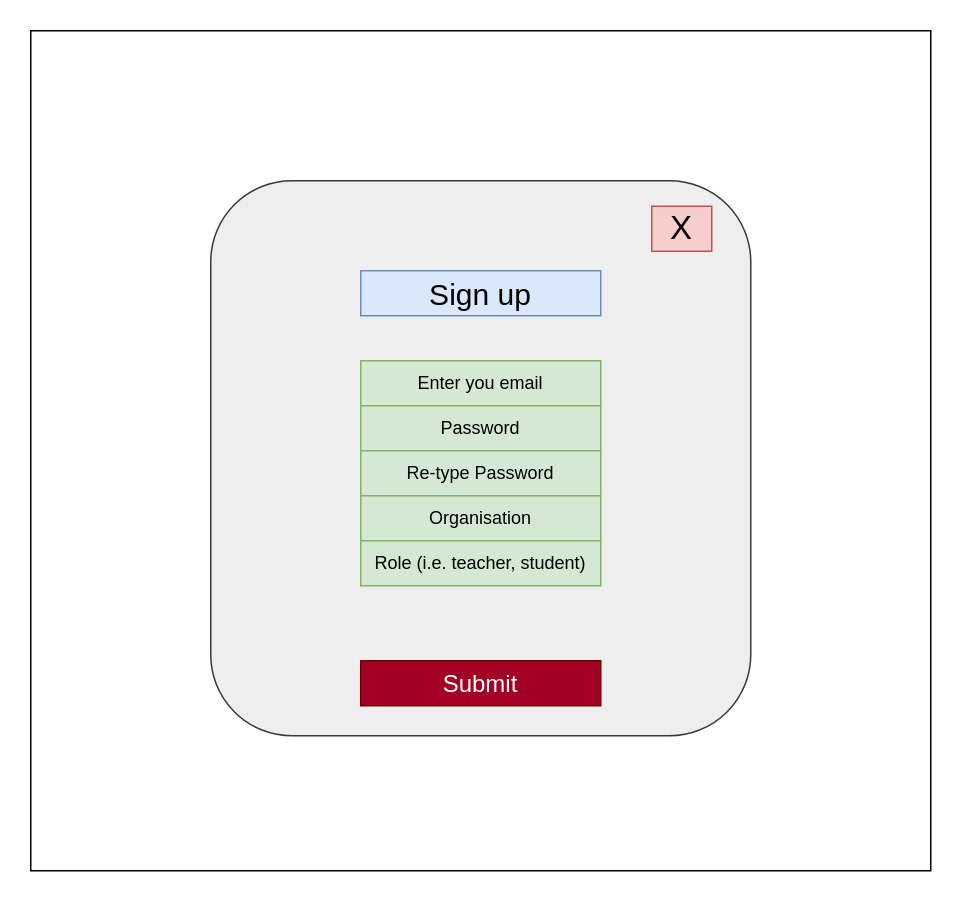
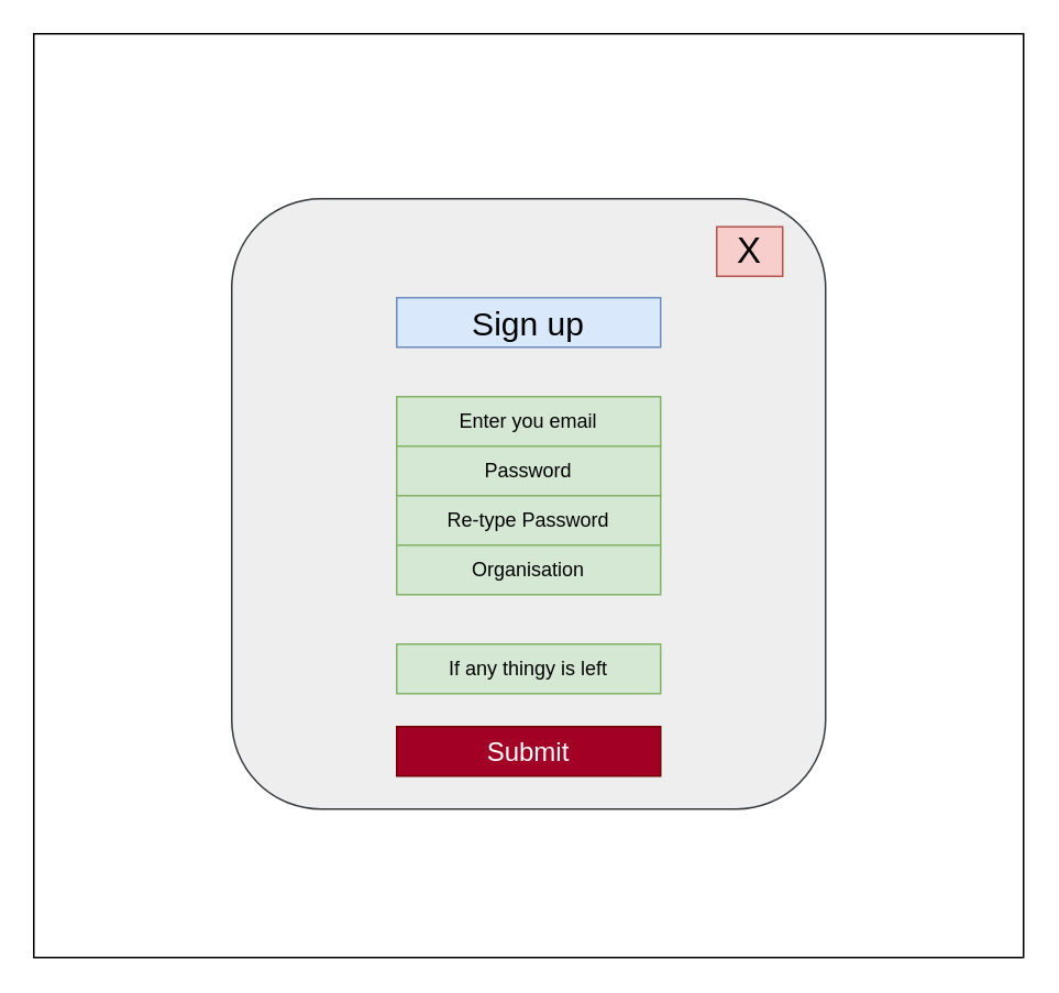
  <mxCell id="0" />
  <mxCell id="1" parent="0" />
  <mxCell id="2" value="" style="rounded=0;whiteSpace=wrap;html=1;" vertex="1" parent="1"><mxGeometry x="20" y="20" width="600" height="560" as="geometry" /></mxCell>
  <mxCell id="3" value="" style="rounded=1;whiteSpace=wrap;html=1;fillColor=#eeeeee;strokeColor=#36393d;" vertex="1" parent="1"><mxGeometry x="140" y="120" width="360" height="370" as="geometry" /></mxCell>
  <mxCell id="4" value="Enter you email" style="text;html=1;align=center;verticalAlign=middle;whiteSpace=wrap;rounded=0;fillColor=#d5e8d4;strokeColor=#82b366;" vertex="1" parent="1"><mxGeometry x="240" y="240" width="160" height="30" as="geometry" /></mxCell>
  <mxCell id="5" value="Password" style="text;html=1;align=center;verticalAlign=middle;whiteSpace=wrap;rounded=0;fillColor=#d5e8d4;strokeColor=#82b366;" vertex="1" parent="1"><mxGeometry x="240" y="270" width="160" height="30" as="geometry" /></mxCell>
  <mxCell id="6" value="Re-type Password" style="text;html=1;align=center;verticalAlign=middle;whiteSpace=wrap;rounded=0;fillColor=#d5e8d4;strokeColor=#82b366;" vertex="1" parent="1"><mxGeometry x="240" y="300" width="160" height="30" as="geometry" /></mxCell>
  <mxCell id="7" value="Organisation" style="text;html=1;align=center;verticalAlign=middle;whiteSpace=wrap;rounded=0;fillColor=#d5e8d4;strokeColor=#82b366;" vertex="1" parent="1"><mxGeometry x="240" y="330" width="160" height="30" as="geometry" /></mxCell>
- <mxCell id="8" value="Role (i.e. teacher, student)" style="text;html=1;align=center;verticalAlign=middle;whiteSpace=wrap;rounded=0;fillColor=#d5e8d4;strokeColor=#82b366;" vertex="1" parent="1"><mxGeometry x="240" y="360" width="160" height="30" as="geometry" /></mxCell>
  <mxCell id="9" value="&lt;font style=&quot;font-size: 20px;&quot;&gt;Sign up&lt;/font&gt;" style="text;html=1;align=center;verticalAlign=middle;whiteSpace=wrap;rounded=0;fillColor=#dae8fc;strokeColor=#6c8ebf;" vertex="1" parent="1"><mxGeometry x="240" y="180" width="160" height="30" as="geometry" /></mxCell>
+ <mxCell id="10" value="If any thingy is left" style="text;html=1;align=center;verticalAlign=middle;whiteSpace=wrap;rounded=0;fillColor=#d5e8d4;strokeColor=#82b366;" vertex="1" parent="1"><mxGeometry x="240" y="390" width="160" height="30" as="geometry" /></mxCell>
  <mxCell id="11" value="&lt;font style=&quot;font-size: 22px;&quot;&gt;X&lt;/font&gt;" style="text;html=1;align=center;verticalAlign=middle;whiteSpace=wrap;rounded=0;fillColor=#f8cecc;strokeColor=#b85450;" vertex="1" parent="1"><mxGeometry x="434" y="137" width="40" height="30" as="geometry" /></mxCell>
  <mxCell id="12" value="&lt;font style=&quot;font-size: 16px;&quot;&gt;Submit&lt;/font&gt;" style="text;html=1;align=center;verticalAlign=middle;whiteSpace=wrap;rounded=0;fillColor=#a20025;strokeColor=#6F0000;fontColor=#ffffff;" vertex="1" parent="1"><mxGeometry x="240" y="440" width="160" height="30" as="geometry" /></mxCell>
